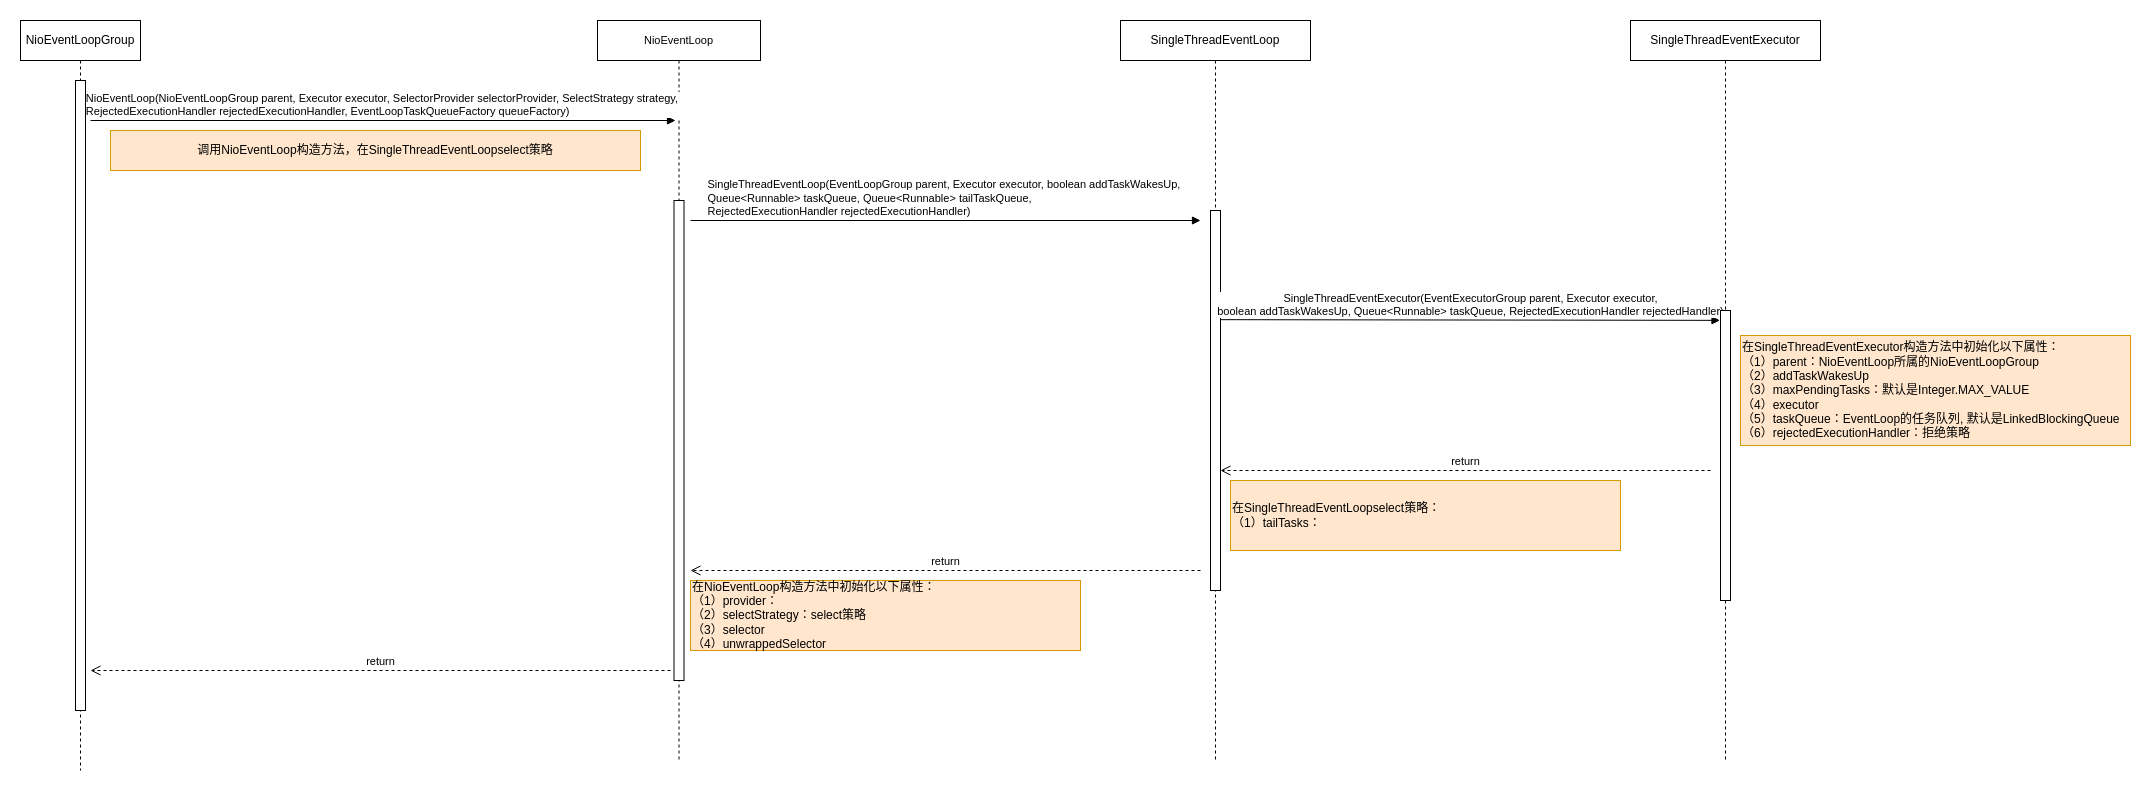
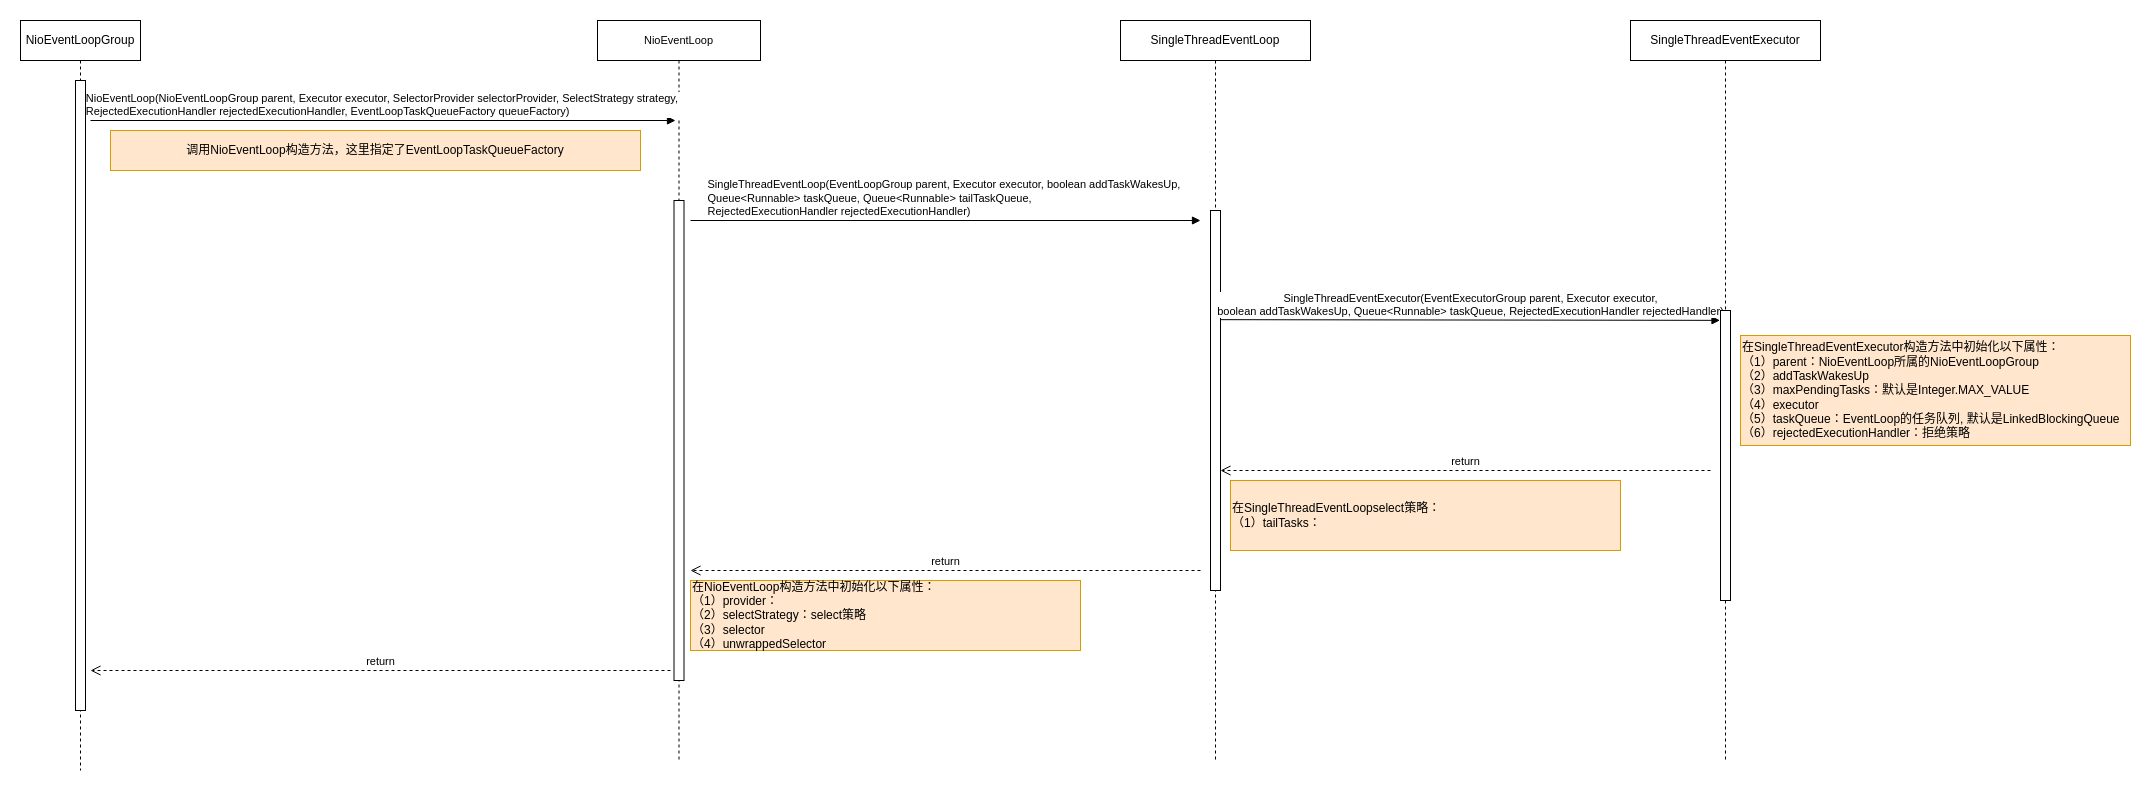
  <mxCell id="0" />
  <mxCell id="1" parent="0" />
  <mxCell id="2" value="NioEventLoopGroup" style="shape=umlLifeline;perimeter=lifelinePerimeter;whiteSpace=wrap;html=1;container=1;collapsible=0;recursiveResize=0;outlineConnect=0;" vertex="1" parent="1"><mxGeometry x="20" y="20" width="120" height="750" as="geometry" /></mxCell>
  <mxCell id="3" value="" style="html=1;points=[];perimeter=orthogonalPerimeter;" vertex="1" parent="2"><mxGeometry x="55" y="60" width="10" height="630" as="geometry" /></mxCell>
- <mxCell id="4" value="调用NioEventLoop构造方法，在SingleThreadEventLoopselect策略" style="rounded=0;whiteSpace=wrap;html=1;fillColor=#ffe6cc;strokeColor=#d79b00;" vertex="1" parent="1"><mxGeometry x="110" y="130" width="530" height="40" as="geometry" /></mxCell>
+ <mxCell id="4" value="调用NioEventLoop构造方法，这里指定了EventLoopTaskQueueFactory" style="rounded=0;whiteSpace=wrap;html=1;fillColor=#ffe6cc;strokeColor=#d79b00;" vertex="1" parent="1"><mxGeometry x="110" y="130" width="530" height="40" as="geometry" /></mxCell>
  <mxCell id="5" value="&lt;span style=&quot;font-size: 11px ; text-align: left ; background-color: rgb(255 , 255 , 255)&quot;&gt;NioEventLoop&lt;/span&gt;" style="shape=umlLifeline;perimeter=lifelinePerimeter;whiteSpace=wrap;html=1;container=1;collapsible=0;recursiveResize=0;outlineConnect=0;" vertex="1" parent="1"><mxGeometry x="597" y="20" width="163" height="740" as="geometry" /></mxCell>
  <mxCell id="6" value="" style="html=1;points=[];perimeter=orthogonalPerimeter;" vertex="1" parent="5"><mxGeometry x="76.5" y="180" width="10" height="480" as="geometry" /></mxCell>
  <mxCell id="7" value="SingleThreadEventLoop" style="shape=umlLifeline;perimeter=lifelinePerimeter;whiteSpace=wrap;html=1;container=1;collapsible=0;recursiveResize=0;outlineConnect=0;" vertex="1" parent="1"><mxGeometry x="1120" y="20" width="190" height="740" as="geometry" /></mxCell>
  <mxCell id="8" value="" style="html=1;points=[];perimeter=orthogonalPerimeter;" vertex="1" parent="7"><mxGeometry x="90" y="190" width="10" height="380" as="geometry" /></mxCell>
  <mxCell id="9" value="&lt;div&gt;&lt;span style=&quot;font-size: 11px&quot;&gt;SingleThreadEventExecutor(EventExecutorGroup parent, Executor executor,&lt;/span&gt;&lt;/div&gt;&lt;div&gt;&lt;span style=&quot;font-size: 11px&quot;&gt;boolean addTaskWakesUp, Queue&amp;lt;Runnable&amp;gt; taskQueue, RejectedExecutionHandler rejectedHandler)&lt;/span&gt;&lt;/div&gt;" style="html=1;verticalAlign=bottom;endArrow=block;entryX=-0.05;entryY=0.034;entryDx=0;entryDy=0;entryPerimeter=0;" edge="1" parent="1" target="13"><mxGeometry width="80" relative="1" as="geometry"><mxPoint x="1220" y="319.17" as="sourcePoint" /><mxPoint x="1740" y="319.17" as="targetPoint" /></mxGeometry></mxCell>
  <mxCell id="10" value="&lt;div style=&quot;text-align: left&quot;&gt;&lt;span style=&quot;font-size: 11px&quot;&gt;NioEventLoop(NioEventLoopGroup parent, Executor executor, SelectorProvider selectorProvider, SelectStrategy strategy,&amp;nbsp;&lt;/span&gt;&lt;/div&gt;&lt;div style=&quot;text-align: left&quot;&gt;&lt;span style=&quot;font-size: 11px&quot;&gt;RejectedExecutionHandler rejectedExecutionHandler, EventLoopTaskQueueFactory queueFactory)&lt;/span&gt;&lt;/div&gt;" style="html=1;verticalAlign=bottom;endArrow=block;" edge="1" parent="1"><mxGeometry width="80" relative="1" as="geometry"><mxPoint x="90" y="120" as="sourcePoint" /><mxPoint x="675" y="120" as="targetPoint" /></mxGeometry></mxCell>
  <mxCell id="11" value="&lt;div style=&quot;text-align: left&quot;&gt;&lt;span style=&quot;font-size: 11px&quot;&gt;SingleThreadEventLoop(EventLoopGroup parent, Executor executor, boolean addTaskWakesUp,&amp;nbsp;&lt;/span&gt;&lt;/div&gt;&lt;div style=&quot;text-align: left&quot;&gt;&lt;span style=&quot;font-size: 11px&quot;&gt;Queue&amp;lt;Runnable&amp;gt; taskQueue,&amp;nbsp;&lt;/span&gt;Queue&amp;lt;Runnable&amp;gt; tailTaskQueue,&amp;nbsp;&lt;/div&gt;&lt;div style=&quot;text-align: left&quot;&gt;RejectedExecutionHandler rejectedExecutionHandler)&lt;/div&gt;" style="html=1;verticalAlign=bottom;endArrow=block;" edge="1" parent="1"><mxGeometry width="80" relative="1" as="geometry"><mxPoint x="690" y="220" as="sourcePoint" /><mxPoint x="1200" y="220" as="targetPoint" /></mxGeometry></mxCell>
  <mxCell id="12" value="SingleThreadEventExecutor" style="shape=umlLifeline;perimeter=lifelinePerimeter;whiteSpace=wrap;html=1;container=1;collapsible=0;recursiveResize=0;outlineConnect=0;" vertex="1" parent="1"><mxGeometry x="1630" y="20" width="190" height="740" as="geometry" /></mxCell>
  <mxCell id="13" value="" style="html=1;points=[];perimeter=orthogonalPerimeter;" vertex="1" parent="12"><mxGeometry x="90" y="290" width="10" height="290" as="geometry" /></mxCell>
  <mxCell id="14" value="在SingleThreadEventExecutor构造方法中初始化以下属性：&lt;br&gt;（1）parent：NioEventLoop所属的NioEventLoopGroup&lt;br&gt;（2）addTaskWakesUp&lt;br&gt;（3）maxPendingTasks：默认是Integer.MAX_VALUE&lt;br&gt;（4）executor&lt;br&gt;（5）taskQueue：EventLoop的任务队列, 默认是LinkedBlockingQueue&lt;br&gt;（6）rejectedExecutionHandler：拒绝策略" style="rounded=0;whiteSpace=wrap;html=1;fillColor=#ffe6cc;strokeColor=#d79b00;align=left;" vertex="1" parent="1"><mxGeometry x="1740" y="335" width="390" height="110" as="geometry" /></mxCell>
  <mxCell id="15" value="return" style="html=1;verticalAlign=bottom;endArrow=open;dashed=1;endSize=8;" edge="1" parent="1"><mxGeometry relative="1" as="geometry"><mxPoint x="1710" y="470" as="sourcePoint" /><mxPoint x="1220" y="470" as="targetPoint" /></mxGeometry></mxCell>
  <mxCell id="16" value="在&lt;span style=&quot;text-align: center&quot;&gt;SingleThreadEventLoop&lt;/span&gt;select策略：&lt;br&gt;（1）tailTasks：" style="rounded=0;whiteSpace=wrap;html=1;fillColor=#ffe6cc;strokeColor=#d79b00;align=left;" vertex="1" parent="1"><mxGeometry x="1230" y="480" width="390" height="70" as="geometry" /></mxCell>
  <mxCell id="17" value="return" style="html=1;verticalAlign=bottom;endArrow=open;dashed=1;endSize=8;" edge="1" parent="1"><mxGeometry relative="1" as="geometry"><mxPoint x="1200" y="570" as="sourcePoint" /><mxPoint x="690" y="570" as="targetPoint" /></mxGeometry></mxCell>
  <mxCell id="18" value="在NioEventLoop构造方法中初始化以下属性：&lt;br&gt;（1）provider：&lt;br&gt;（2）selectStrategy：select策略&lt;br&gt;（3）selector&lt;br&gt;（4）unwrappedSelector" style="rounded=0;whiteSpace=wrap;html=1;fillColor=#ffe6cc;strokeColor=#d79b00;align=left;" vertex="1" parent="1"><mxGeometry x="690" y="580" width="390" height="70" as="geometry" /></mxCell>
  <mxCell id="19" value="return" style="html=1;verticalAlign=bottom;endArrow=open;dashed=1;endSize=8;" edge="1" parent="1"><mxGeometry relative="1" as="geometry"><mxPoint x="670" y="670" as="sourcePoint" /><mxPoint x="90" y="670" as="targetPoint" /></mxGeometry></mxCell>
